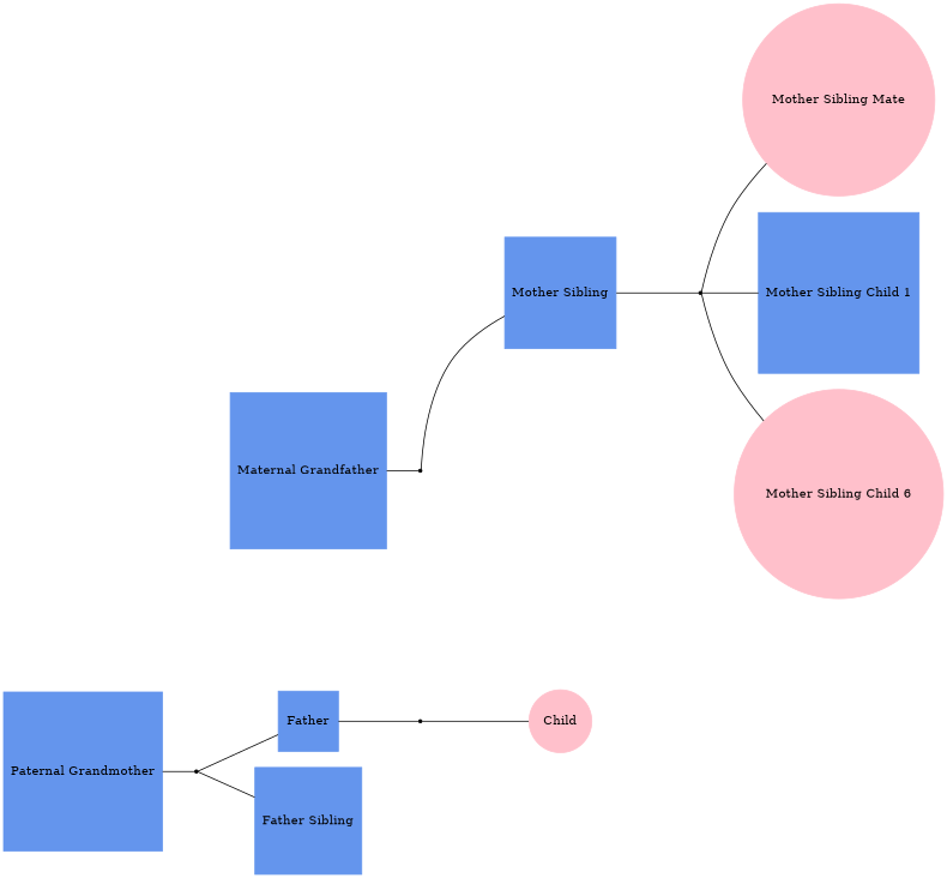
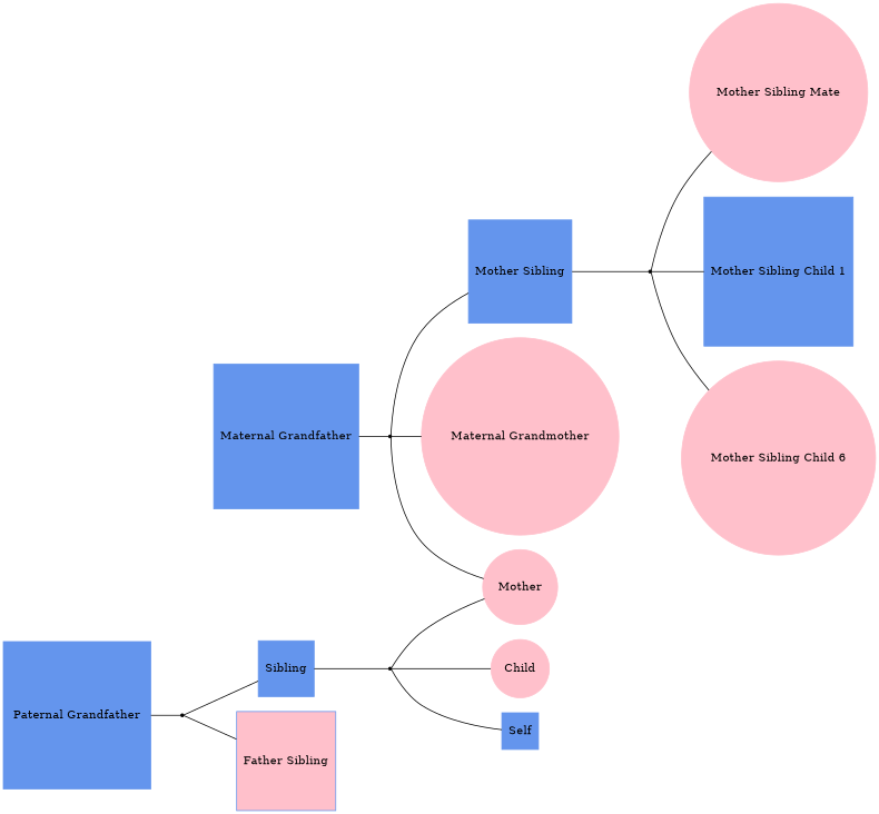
  graph {
    rankdir=LR
    node [color=cornflowerblue regular=1 shape=box style=filled]
    n1 [color=pink label=Child shape=oval]
    "father+mother" [shape=point color="" regular="" style=""]
-   Father
+   Father [label=Sibling]
+   Self
+   Mother [color=pink shape=oval]
    "paternalgrandfather+paternalgrandmother" [shape=point color="" regular="" style=""]
-   "Paternal Grandfather" [label="Paternal Grandmother"]
-   "Father Sibling"
+   "Paternal Grandfather"
+   "Father Sibling" [fillcolor=pink]
    "mothersibling+mothersiblingmate" [shape=point color="" regular="" style=""]
    "Mother Sibling"
    "Mother Sibling Mate" [color=pink shape=oval]
    "Mother Sibling Child 1"
    n13 [color=pink label="Mother Sibling Child 6" shape=oval]
    "maternalgrandfather+maternalgrandmother" [shape=point color="" regular="" style=""]
    "Maternal Grandfather"
+   "Maternal Grandmother" [color=pink shape=oval]
    "father+mother" -- n1
+   "father+mother" -- Self
+   "father+mother" -- Mother
    Father -- "father+mother"
    "paternalgrandfather+paternalgrandmother" -- Father
    "paternalgrandfather+paternalgrandmother" -- "Father Sibling"
    "Paternal Grandfather" -- "paternalgrandfather+paternalgrandmother"
    "mothersibling+mothersiblingmate" -- "Mother Sibling Mate"
    "mothersibling+mothersiblingmate" -- "Mother Sibling Child 1"
    "mothersibling+mothersiblingmate" -- n13
    "Mother Sibling" -- "mothersibling+mothersiblingmate"
+   "maternalgrandfather+maternalgrandmother" -- Mother
    "maternalgrandfather+maternalgrandmother" -- "Mother Sibling"
+   "maternalgrandfather+maternalgrandmother" -- "Maternal Grandmother"
    "Maternal Grandfather" -- "maternalgrandfather+maternalgrandmother"
  }
